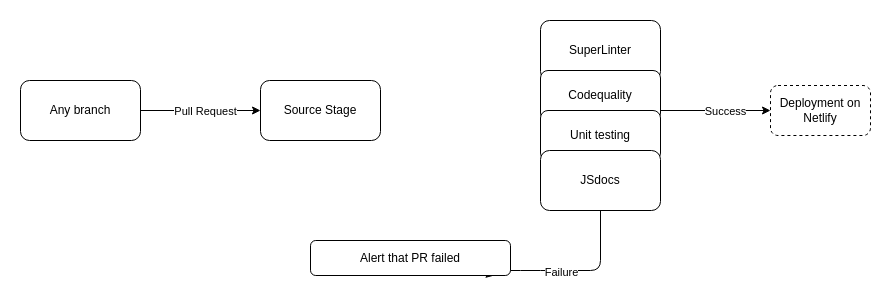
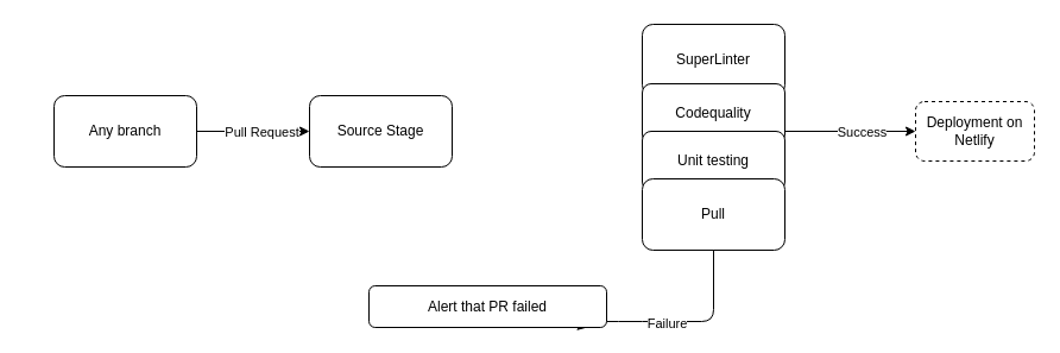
  <mxCell id="0" />
  <mxCell id="1" parent="0" />
  <mxCell id="2" value="SuperLinter" style="rounded=1;whiteSpace=wrap;html=1;" parent="1" vertex="1"><mxGeometry x="540" y="20" width="120" height="60" as="geometry" /></mxCell>
  <mxCell id="3" value="Source Stage" style="rounded=1;whiteSpace=wrap;html=1;" parent="1" vertex="1"><mxGeometry x="260" y="80" width="120" height="60" as="geometry" /></mxCell>
  <mxCell id="4" style="edgeStyle=none;html=1;exitX=1;exitY=0;exitDx=0;exitDy=0;entryX=0;entryY=0.5;entryDx=0;entryDy=0;" edge="1" parent="1" source="7" target="11"><mxGeometry relative="1" as="geometry" /></mxCell>
  <mxCell id="5" value="Success&lt;br&gt;" style="edgeLabel;html=1;align=center;verticalAlign=middle;resizable=0;points=[];" vertex="1" connectable="0" parent="4"><mxGeometry x="-0.228" relative="1" as="geometry"><mxPoint x="22" as="offset" /></mxGeometry></mxCell>
  <mxCell id="6" value="Codequality" style="rounded=1;whiteSpace=wrap;html=1;" parent="1" vertex="1"><mxGeometry x="540" y="70" width="120" height="50" as="geometry" /></mxCell>
  <mxCell id="7" value="Unit testing" style="rounded=1;whiteSpace=wrap;html=1;" parent="1" vertex="1"><mxGeometry x="540" y="110" width="120" height="50" as="geometry" /></mxCell>
  <mxCell id="8" style="edgeStyle=none;html=1;exitX=0.5;exitY=1;exitDx=0;exitDy=0;" parent="1" source="10" target="12" edge="1"><mxGeometry relative="1" as="geometry"><mxPoint x="90" y="270" as="targetPoint" /><Array as="points"><mxPoint x="600" y="270" /><mxPoint x="530" y="270" /><mxPoint x="470" y="270" /></Array></mxGeometry></mxCell>
  <mxCell id="9" value="Failure" style="edgeLabel;html=1;align=center;verticalAlign=middle;resizable=0;points=[];" vertex="1" connectable="0" parent="8"><mxGeometry x="-0.064" y="1" relative="1" as="geometry"><mxPoint as="offset" /></mxGeometry></mxCell>
- <mxCell id="10" value="JSdocs" style="rounded=1;whiteSpace=wrap;html=1;" parent="1" vertex="1"><mxGeometry x="540" y="150" width="120" height="60" as="geometry" /></mxCell>
+ <mxCell id="10" value="Pull" style="rounded=1;whiteSpace=wrap;html=1;" parent="1" vertex="1"><mxGeometry x="540" y="150" width="120" height="60" as="geometry" /></mxCell>
  <mxCell id="11" value="Deployment on Netlify" style="rounded=1;whiteSpace=wrap;html=1;dashed=1;" parent="1" vertex="1"><mxGeometry x="770" y="85" width="100" height="50" as="geometry" /></mxCell>
  <mxCell id="12" value="Alert that PR failed" style="rounded=1;whiteSpace=wrap;html=1;" parent="1" vertex="1"><mxGeometry x="310" y="240" width="200" height="35" as="geometry" /></mxCell>
  <mxCell id="13" style="edgeStyle=none;html=1;exitX=1;exitY=0.5;exitDx=0;exitDy=0;entryX=0;entryY=0.5;entryDx=0;entryDy=0;" edge="1" parent="1" source="15" target="3"><mxGeometry relative="1" as="geometry" /></mxCell>
  <mxCell id="14" value="Pull Request" style="edgeLabel;html=1;align=center;verticalAlign=middle;resizable=0;points=[];" vertex="1" connectable="0" parent="13"><mxGeometry x="-0.207" y="2" relative="1" as="geometry"><mxPoint x="16" y="2" as="offset" /></mxGeometry></mxCell>
- <mxCell id="15" value="Any branch" style="rounded=1;whiteSpace=wrap;html=1;" vertex="1" parent="1"><mxGeometry x="20" y="80" width="120" height="60" as="geometry" /></mxCell>
+ <mxCell id="15" value="Any branch" style="rounded=1;whiteSpace=wrap;html=1;" vertex="1" parent="1"><mxGeometry x="45" y="80" width="120" height="60" as="geometry" /></mxCell>
